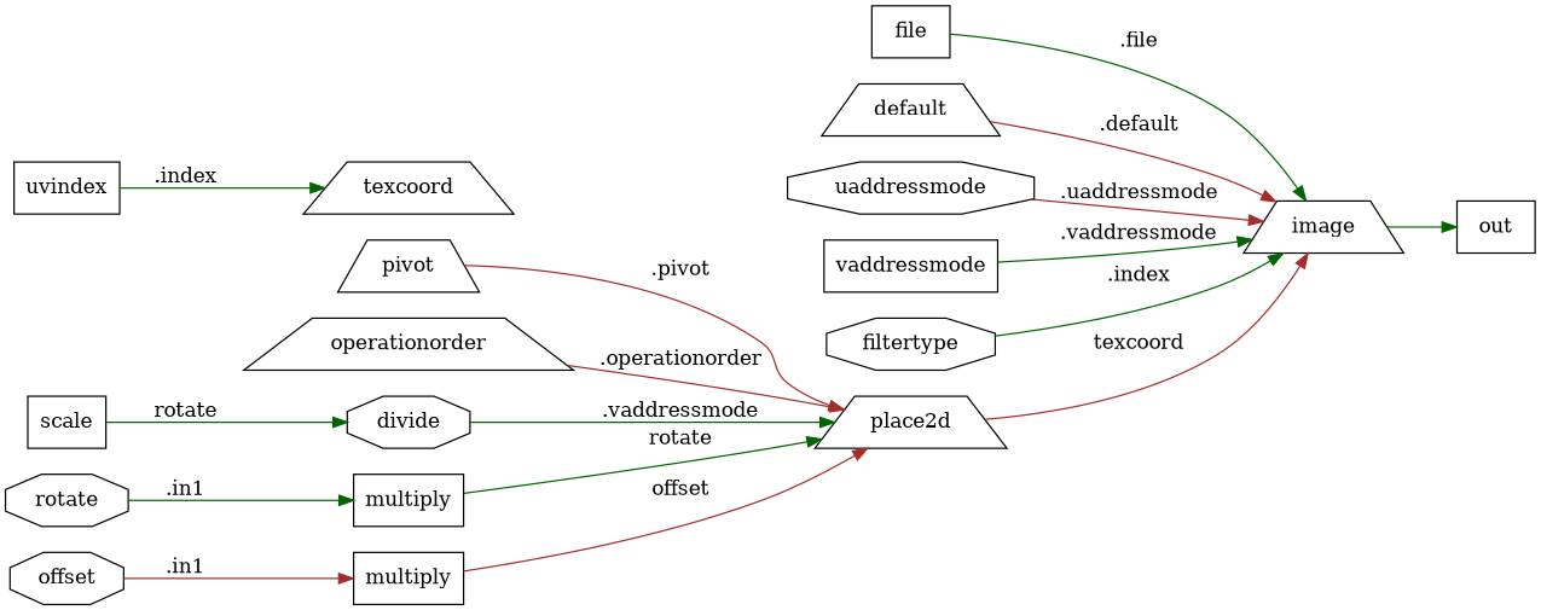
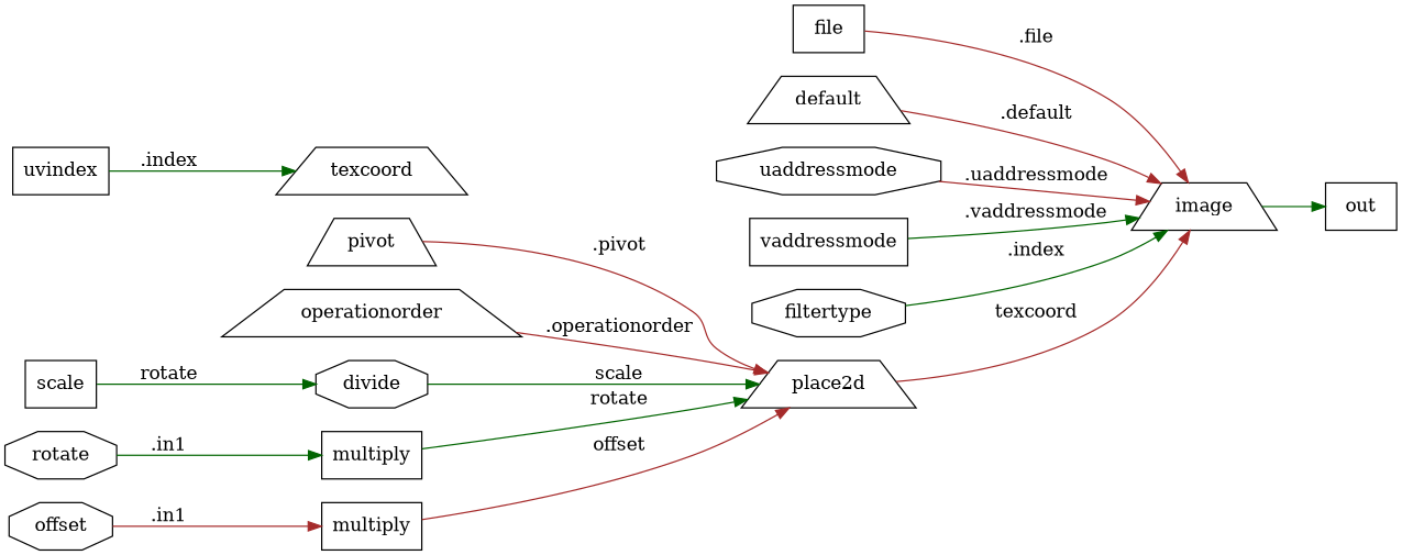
  digraph {
    rankdir=LR
    node [shape=box]
    edge [color=darkgreen]
    n1 [label=image shape=trapezium]
    n2 [label=out]
    n3 [label=file]
    n4 [label=default shape=trapezium]
    n5 [label=uaddressmode shape=octagon]
    n6 [label=vaddressmode]
    n7 [label=filtertype shape=octagon]
    n8 [label=place2d shape=trapezium]
    n9 [label=pivot shape=trapezium]
    n10 [label=operationorder shape=trapezium]
    n11 [label=texcoord shape=trapezium]
    n12 [label=uvindex]
    n13 [label=divide shape=octagon]
    n14 [label=scale]
    n15 [label=multiply]
    n16 [label=rotate shape=octagon]
    n17 [label=multiply]
    n18 [label=offset shape=octagon]
    n1 -> n2
-   n3 -> n1 [label=".file"]
+   n3 -> n1 [color=brown label=".file"]
    n4 -> n1 [color=brown label=".default"]
    n5 -> n1 [color=brown label=".uaddressmode"]
    n6 -> n1 [label=".vaddressmode"]
    n7 -> n1 [label=".index"]
    n8 -> n1 [color=brown label=texcoord]
    n9 -> n8 [color=brown label=".pivot"]
    n10 -> n8 [color=brown label=".operationorder"]
    n12 -> n11 [label=".index"]
-   n13 -> n8 [label=".vaddressmode"]
+   n13 -> n8 [label=scale]
    n14 -> n13 [label=rotate]
    n15 -> n8 [label=rotate]
    n16 -> n15 [label=".in1"]
    n17 -> n8 [color=brown label=offset]
    n18 -> n17 [color=brown label=".in1"]
  }
